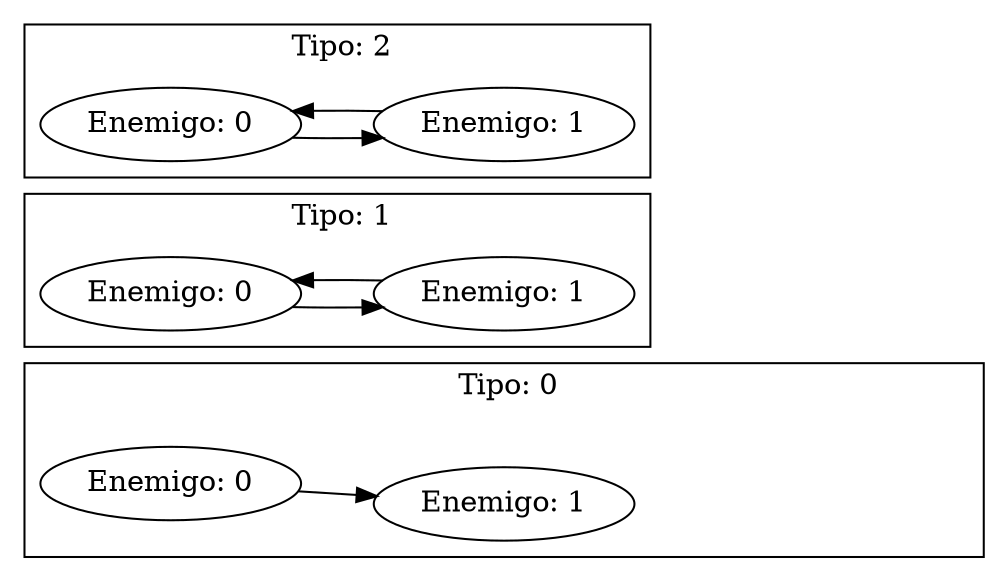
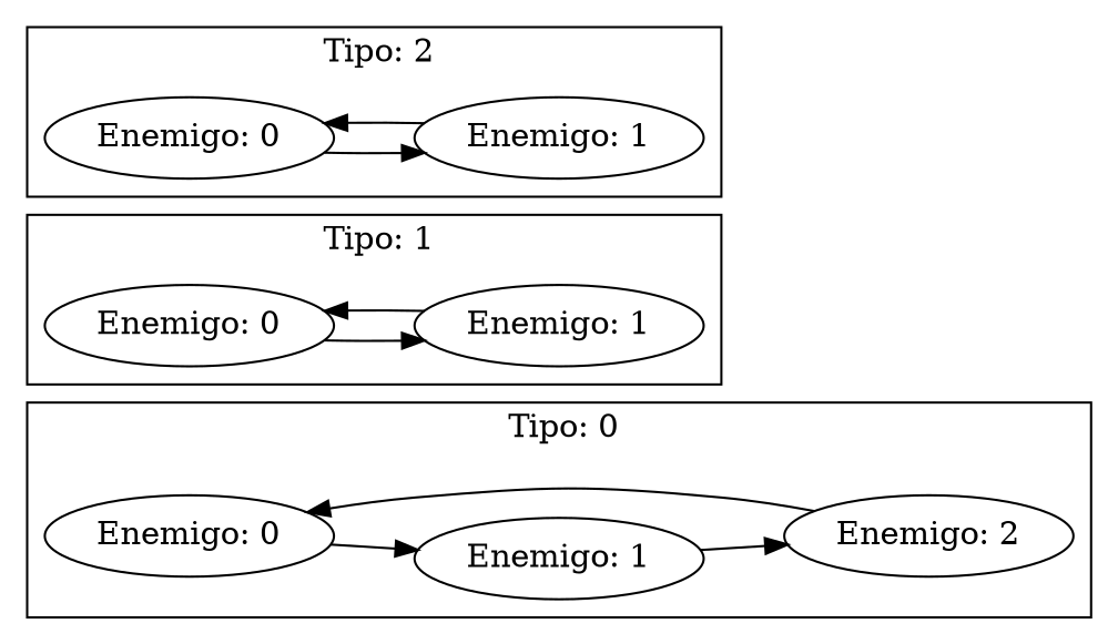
  digraph {
    rankdir=LR
    n1 [label="Enemigo: 0"]
    n2 [label="Enemigo: 1"]
+   n3 [label="Enemigo: 2"]
    n4 [label="Enemigo: 0"]
    n5 [label="Enemigo: 1"]
    n6 [label="Enemigo: 0"]
    n7 [label="Enemigo: 1"]
    subgraph cluster_1 {
      label=" Tipo: 0"
      n1
      n2
+     n3
    }
    subgraph cluster_2 {
      label=" Tipo: 1"
      n4
      n5
    }
    subgraph cluster_3 {
      label=" Tipo: 2"
      n6
      n7
    }
    n1 -> n2
+   n2 -> n3
+   n3 -> n1
    n4 -> n5
    n5 -> n4
    n6 -> n7
    n7 -> n6
  }
